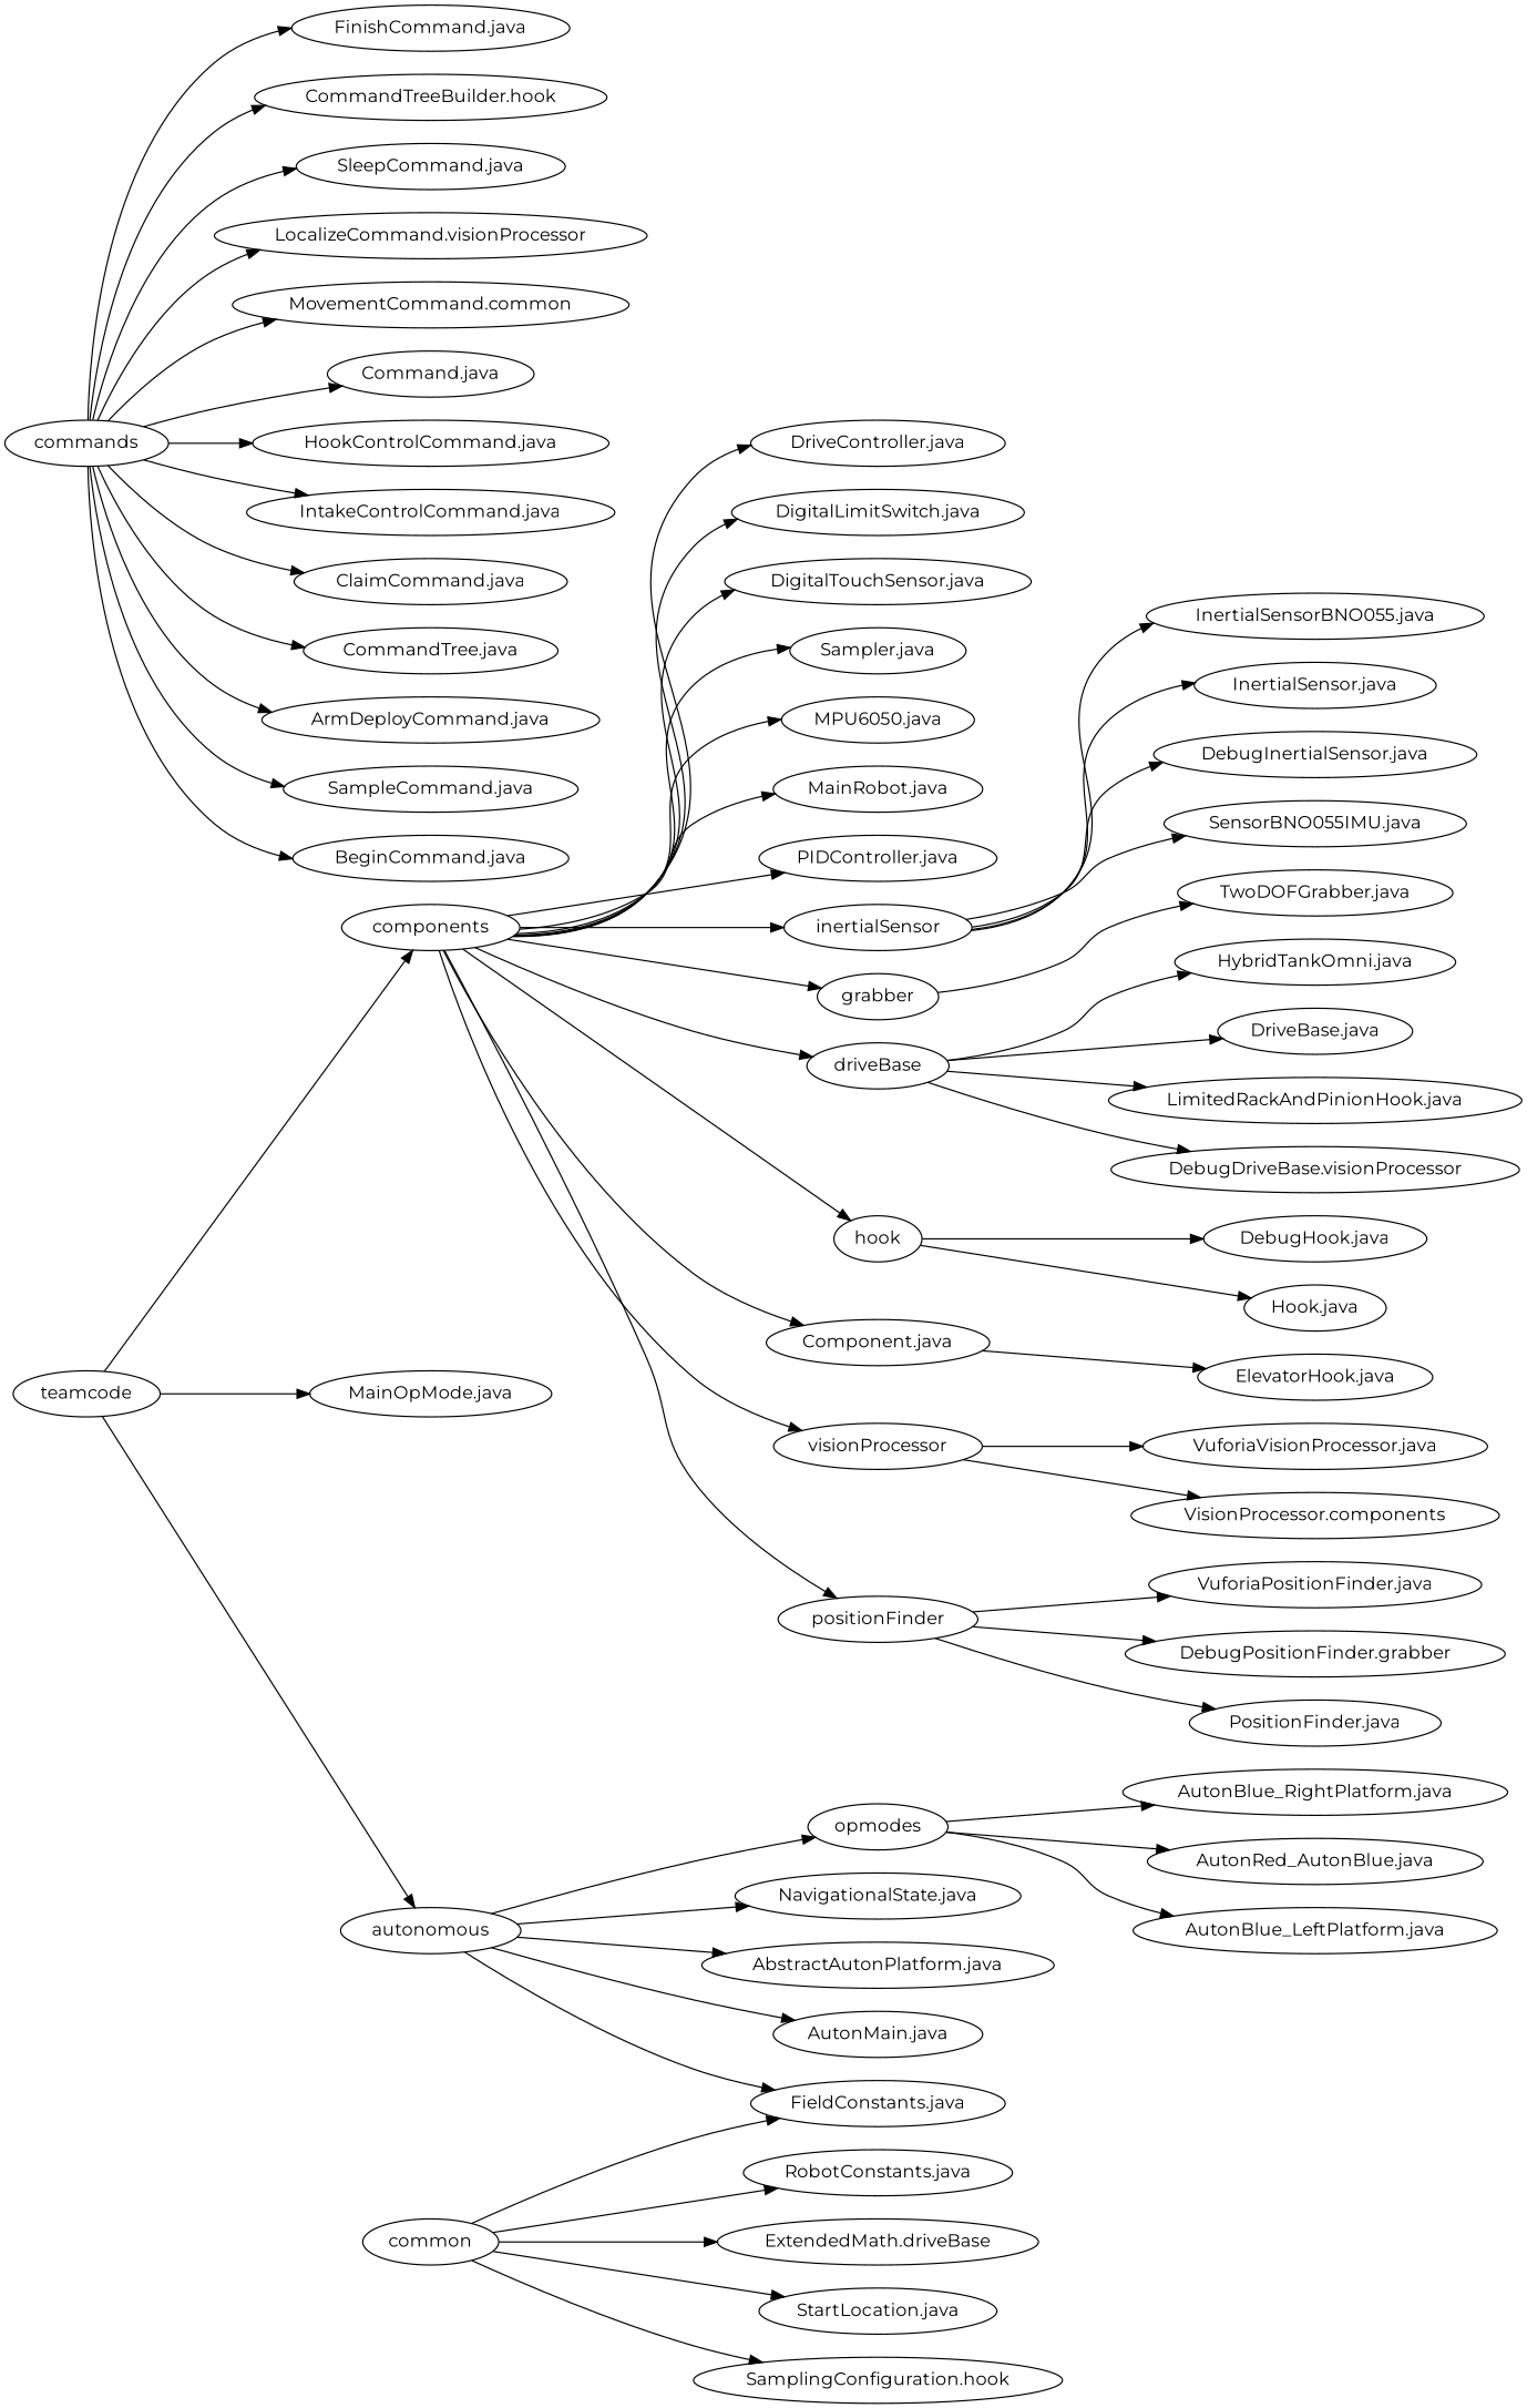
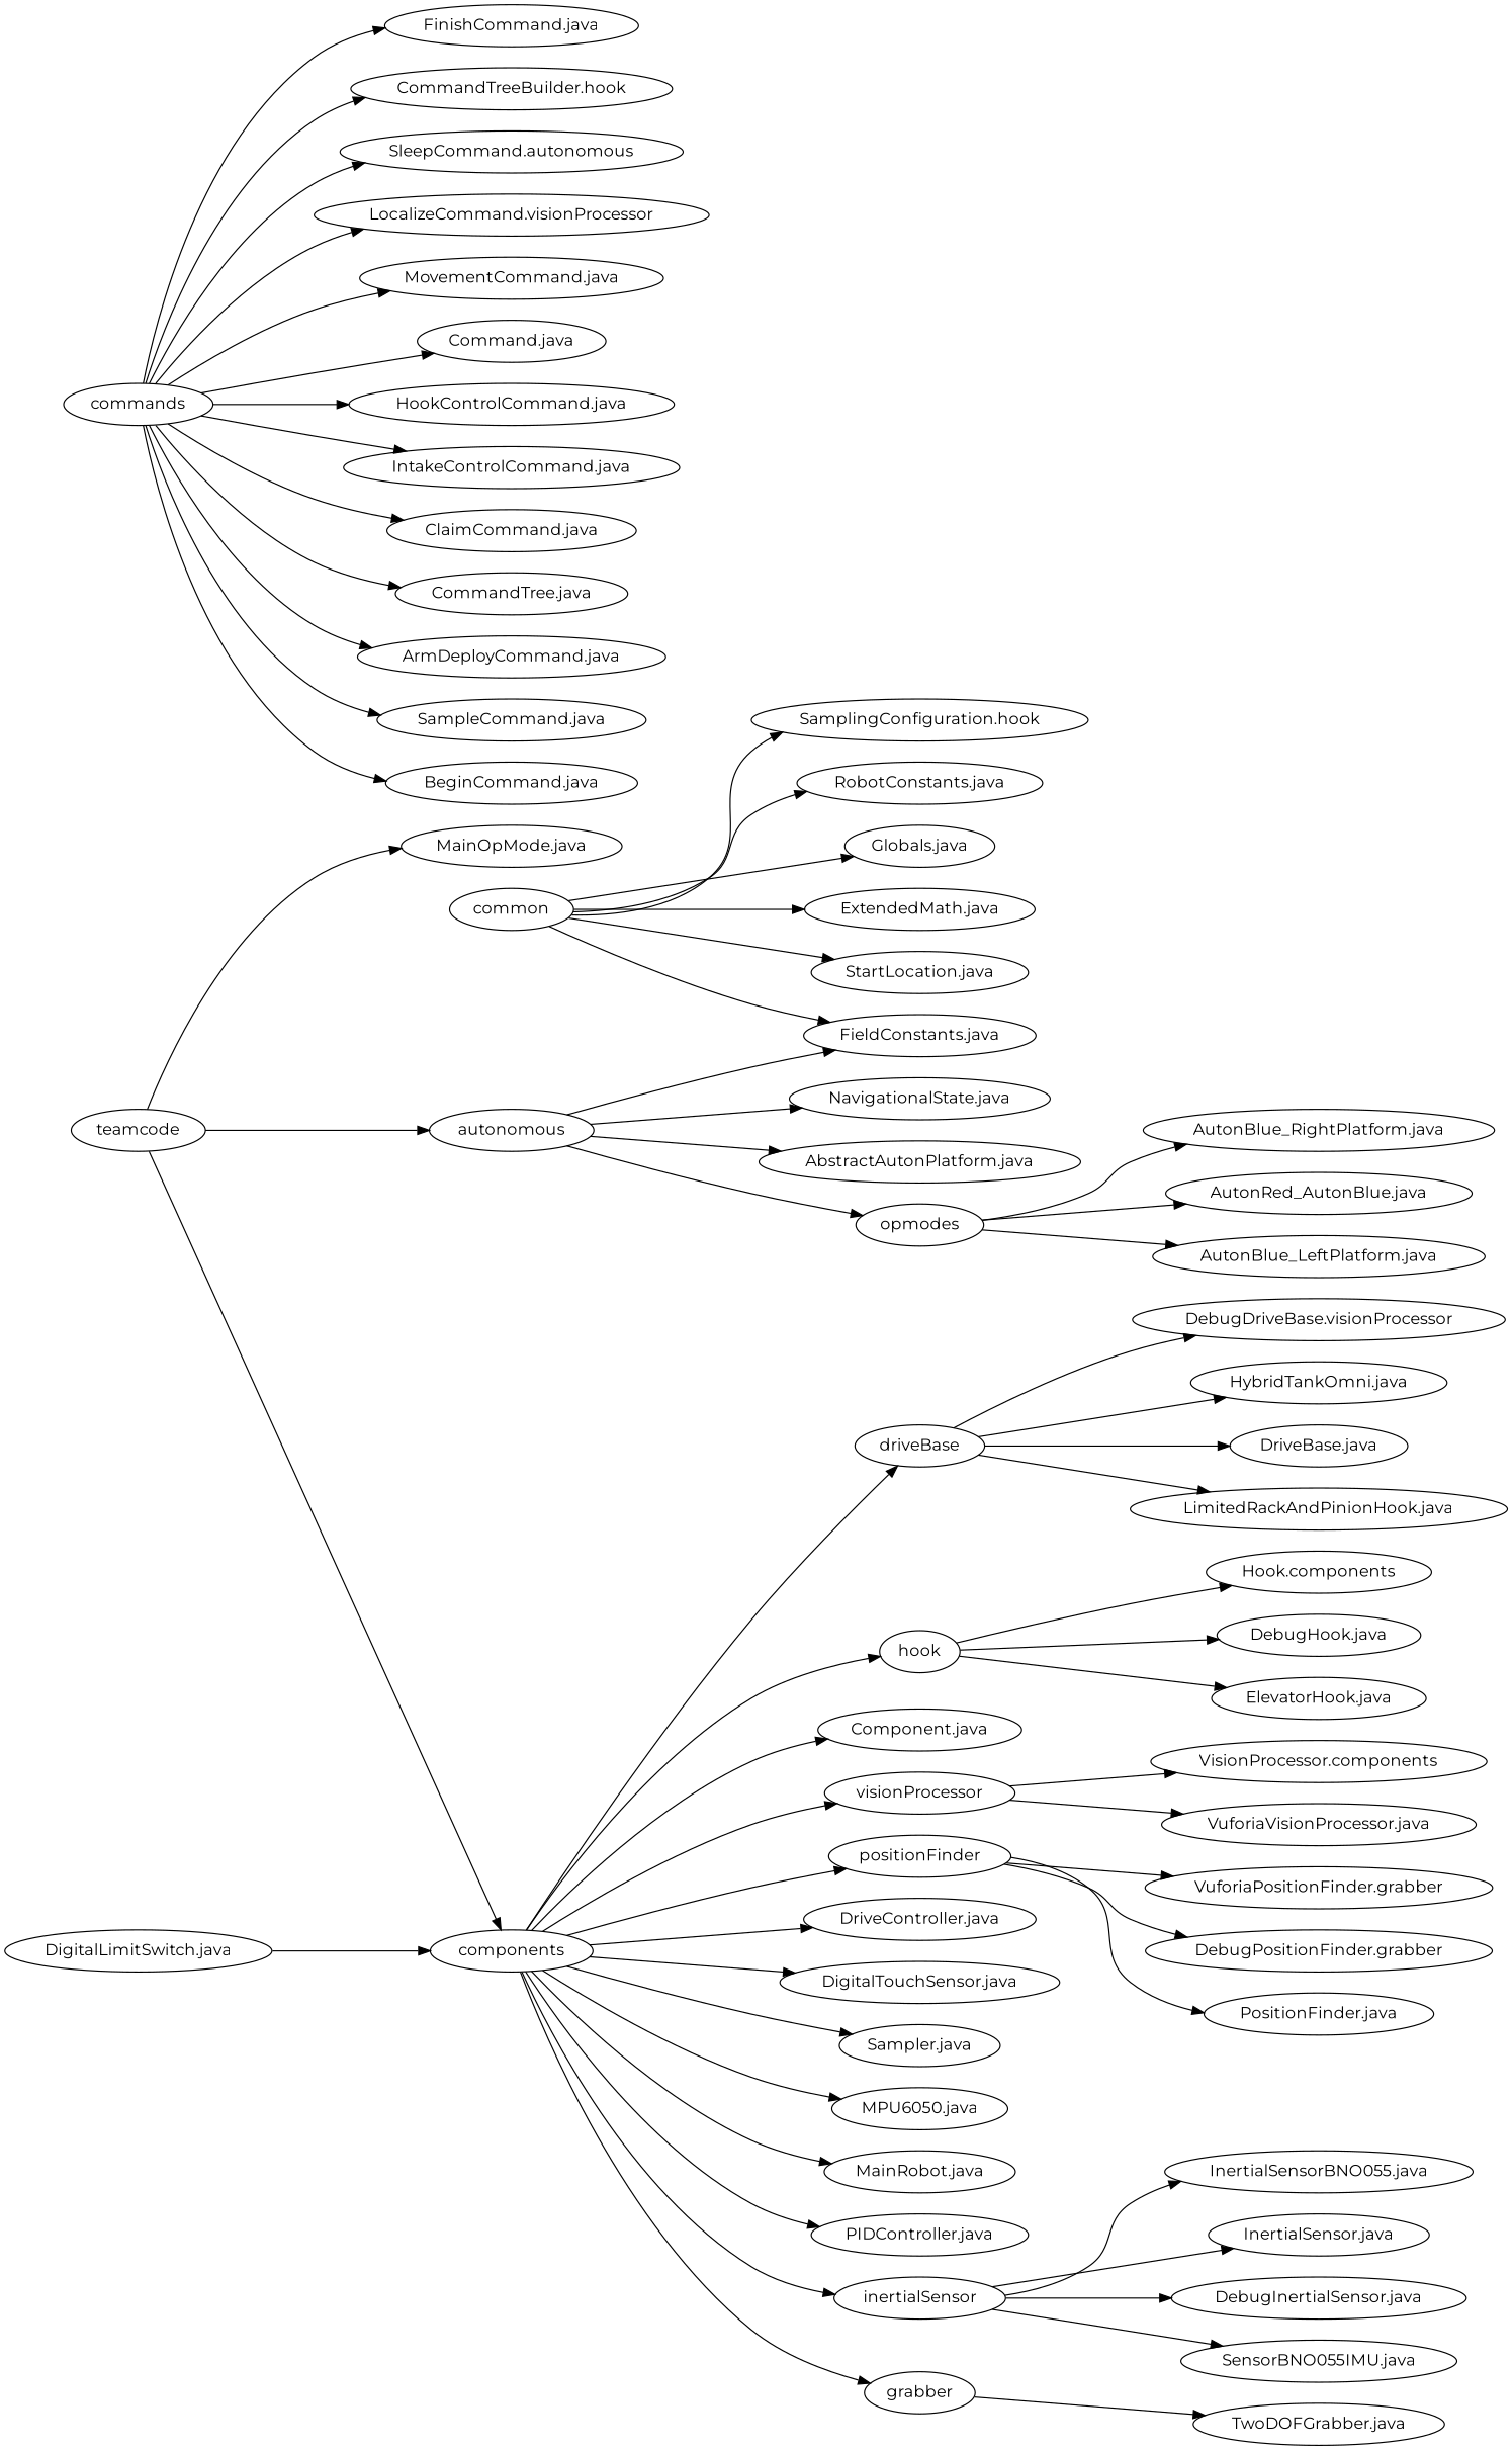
  digraph {
    fontname=Montserrat
    rankdir=LR
    node [fontname=Montserrat]
    edge [fontname=Montserrat]
    n1 [label=teamcode]
    n2 [label="MainOpMode.java"]
    n3 [label=autonomous]
    n4 [label=components]
    n5 [label=common]
    n6 [label="SamplingConfiguration.hook"]
    n7 [label="RobotConstants.java"]
-   n9 [label="ExtendedMath.driveBase"]
+   n8 [label="Globals.java"]
+   n9 [label="ExtendedMath.java"]
    n10 [label="FieldConstants.java"]
    n11 [label="StartLocation.java"]
    n12 [label="NavigationalState.java"]
    n13 [label="AbstractAutonPlatform.java"]
-   n14 [label="AutonMain.java"]
    n15 [label=opmodes]
    n16 [label=driveBase]
    n17 [label=hook]
    n18 [label="Component.java"]
    n19 [label=visionProcessor]
    n20 [label=positionFinder]
    n21 [label="DriveController.java"]
    n22 [label="DigitalLimitSwitch.java"]
    n23 [label="DigitalTouchSensor.java"]
    n24 [label="Sampler.java"]
    n25 [label="MPU6050.java"]
    n26 [label="MainRobot.java"]
    n27 [label="PIDController.java"]
    n28 [label=inertialSensor]
    n29 [label=grabber]
    n30 [label=commands]
    n31 [label="FinishCommand.java"]
    n32 [label="CommandTreeBuilder.hook"]
-   n33 [label="SleepCommand.java"]
+   n33 [label="SleepCommand.autonomous"]
    n34 [label="LocalizeCommand.visionProcessor"]
-   n35 [label="MovementCommand.common"]
+   n35 [label="MovementCommand.java"]
    n36 [label="Command.java"]
    n37 [label="HookControlCommand.java"]
    n38 [label="IntakeControlCommand.java"]
    n39 [label="ClaimCommand.java"]
    n40 [label="CommandTree.java"]
    n41 [label="ArmDeployCommand.java"]
    n42 [label="SampleCommand.java"]
    n43 [label="BeginCommand.java"]
    n44 [label="AutonBlue_RightPlatform.java"]
    n45 [label="AutonRed_AutonBlue.java"]
    n46 [label="AutonBlue_LeftPlatform.java"]
    n47 [label="DebugDriveBase.visionProcessor"]
    n48 [label="HybridTankOmni.java"]
    n49 [label="DriveBase.java"]
    n50 [label="LimitedRackAndPinionHook.java"]
-   n51 [label="Hook.java"]
+   n51 [label="Hook.components"]
    n52 [label="DebugHook.java"]
    n53 [label="ElevatorHook.java"]
    n54 [label="VisionProcessor.components"]
    n55 [label="VuforiaVisionProcessor.java"]
-   n56 [label="VuforiaPositionFinder.java"]
+   n56 [label="VuforiaPositionFinder.grabber"]
    n57 [label="DebugPositionFinder.grabber"]
    n58 [label="PositionFinder.java"]
    n59 [label="InertialSensorBNO055.java"]
    n60 [label="InertialSensor.java"]
    n61 [label="DebugInertialSensor.java"]
    n62 [label="SensorBNO055IMU.java"]
    n63 [label="TwoDOFGrabber.java"]
    n1 -> n2
    n1 -> n3
    n1 -> n4
    n3 -> n10
    n3 -> n12
    n3 -> n13
-   n3 -> n14
    n3 -> n15
    n4 -> n16
    n4 -> n17
    n4 -> n18
    n4 -> n19
    n4 -> n20
    n4 -> n21
-   n4 -> n22
+   n22 -> n4
    n4 -> n23
    n4 -> n24
    n4 -> n25
    n4 -> n26
    n4 -> n27
    n4 -> n28
    n4 -> n29
    n5 -> n6
    n5 -> n7
+   n5 -> n8
    n5 -> n9
    n5 -> n10
    n5 -> n11
    n15 -> n44
    n15 -> n45
    n15 -> n46
    n16 -> n47
    n16 -> n48
    n16 -> n49
    n16 -> n50
    n17 -> n51
    n17 -> n52
-   n18 -> n53
+   n17 -> n53
    n19 -> n54
    n19 -> n55
    n20 -> n56
    n20 -> n57
    n20 -> n58
    n28 -> n59
    n28 -> n60
    n28 -> n61
    n28 -> n62
    n29 -> n63
    n30 -> n31
    n30 -> n32
    n30 -> n33
    n30 -> n34
    n30 -> n35
    n30 -> n36
    n30 -> n37
    n30 -> n38
    n30 -> n39
    n30 -> n40
    n30 -> n41
    n30 -> n42
    n30 -> n43
  }
